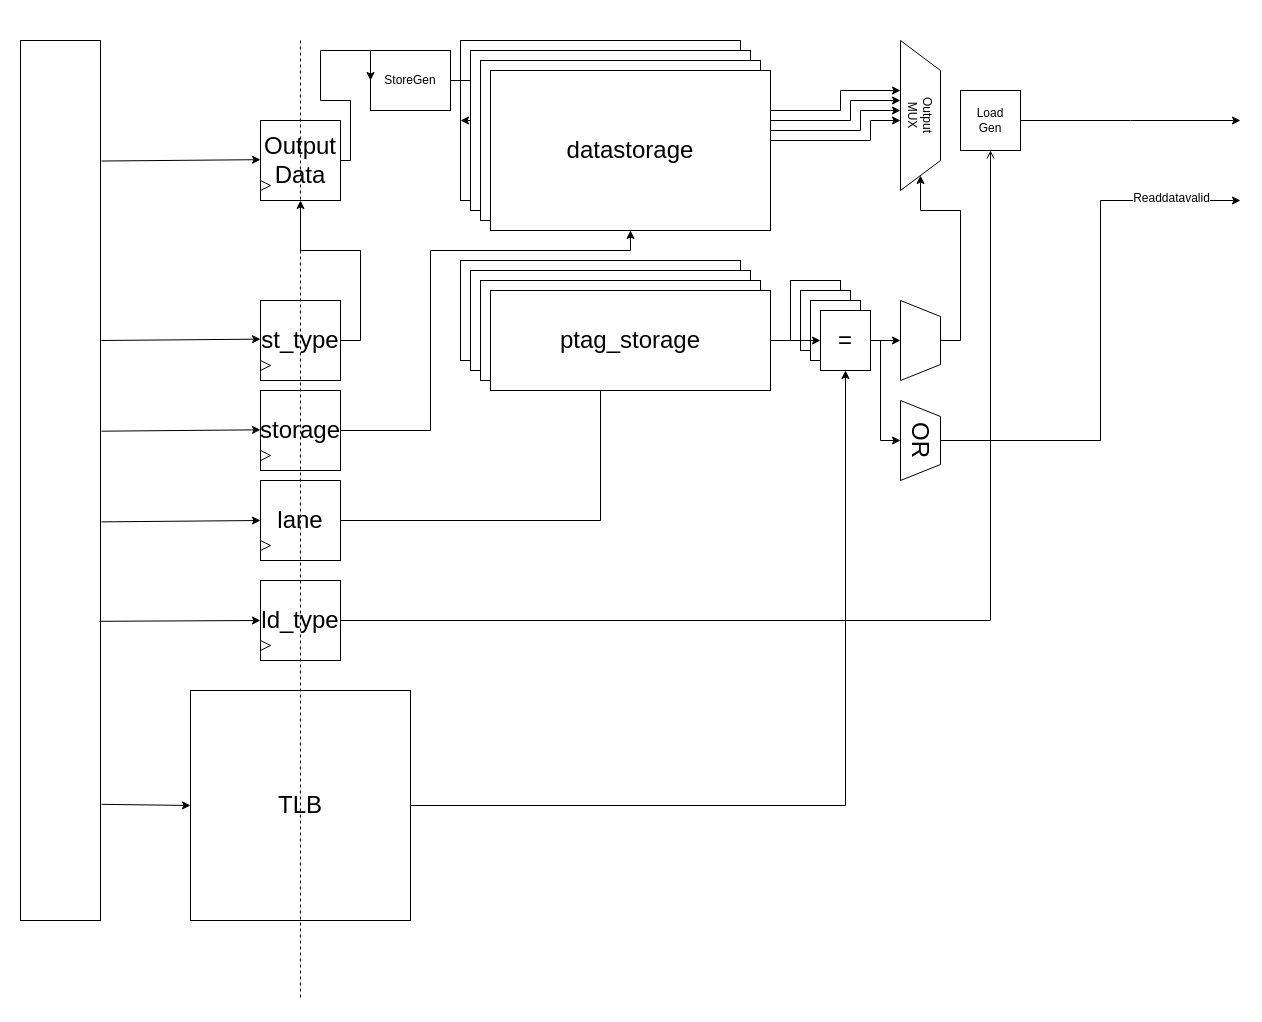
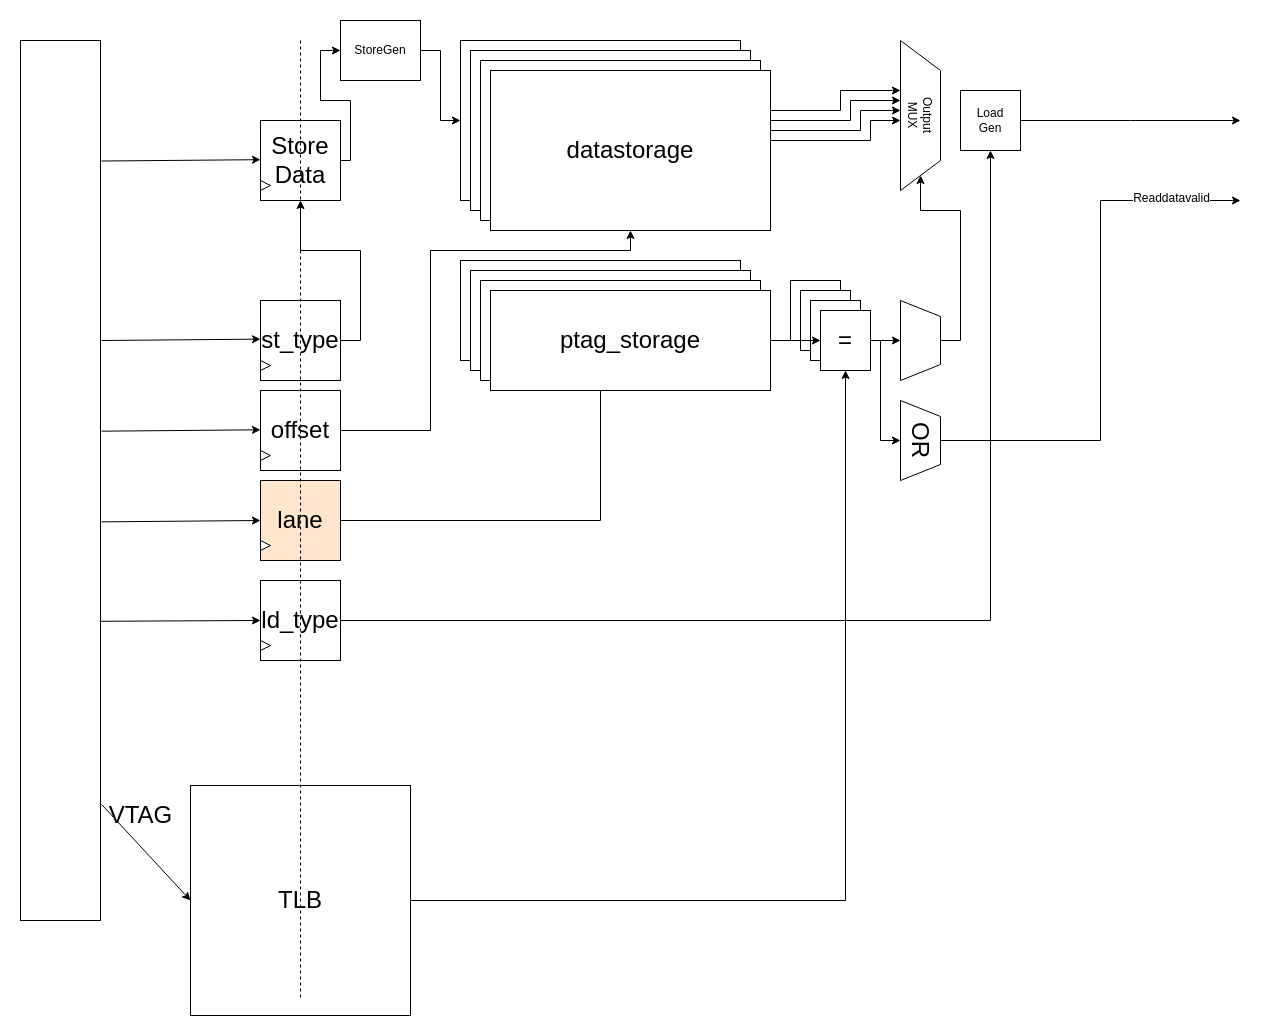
  <mxCell id="0" />
  <mxCell id="1" parent="0" />
  <mxCell id="2" value="" style="rounded=0;whiteSpace=wrap;html=1;" vertex="1" parent="1"><mxGeometry x="20" y="40" width="80" height="880" as="geometry" /></mxCell>
  <mxCell id="3" value="&lt;font style=&quot;font-size: 24px&quot;&gt;ptag_storage&lt;/font&gt;" style="rounded=0;whiteSpace=wrap;html=1;" vertex="1" parent="1"><mxGeometry x="460" y="260" width="280" height="100" as="geometry" /></mxCell>
  <mxCell id="4" value="&lt;font style=&quot;font-size: 24px&quot;&gt;datastorage&lt;/font&gt;" style="rounded=0;whiteSpace=wrap;html=1;" vertex="1" parent="1"><mxGeometry x="460" y="40" width="280" height="160" as="geometry" /></mxCell>
  <mxCell id="5" value="" style="group;fontSize=24;" vertex="1" connectable="0" parent="1"><mxGeometry x="260" y="390" width="80" height="80" as="geometry" /></mxCell>
- <mxCell id="6" value="storage" style="rounded=0;whiteSpace=wrap;html=1;fontSize=24;" vertex="1" parent="5"><mxGeometry width="80" height="80" as="geometry" /></mxCell>
+ <mxCell id="6" value="offset" style="rounded=0;whiteSpace=wrap;html=1;fontSize=24;" vertex="1" parent="5"><mxGeometry width="80" height="80" as="geometry" /></mxCell>
  <mxCell id="7" value="" style="triangle;whiteSpace=wrap;html=1;fontSize=24;" vertex="1" parent="5"><mxGeometry y="60" width="10" height="10" as="geometry" /></mxCell>
  <mxCell id="8" value="" style="group;fontSize=24;" vertex="1" connectable="0" parent="1"><mxGeometry x="260" y="480" width="80" height="80" as="geometry" /></mxCell>
- <mxCell id="9" value="lane" style="rounded=0;whiteSpace=wrap;html=1;fontSize=24;" vertex="1" parent="8"><mxGeometry width="80" height="80" as="geometry" /></mxCell>
+ <mxCell id="9" value="lane" style="rounded=0;whiteSpace=wrap;html=1;fontSize=24;fillColor=#ffe6cc;" vertex="1" parent="8"><mxGeometry width="80" height="80" as="geometry" /></mxCell>
  <mxCell id="10" value="" style="triangle;whiteSpace=wrap;html=1;fontSize=24;" vertex="1" parent="8"><mxGeometry y="60" width="10" height="10" as="geometry" /></mxCell>
  <mxCell id="11" style="edgeStyle=orthogonalEdgeStyle;rounded=0;orthogonalLoop=1;jettySize=auto;html=1;exitX=1;exitY=0.5;exitDx=0;exitDy=0;fontSize=24;entryX=0.5;entryY=1;entryDx=0;entryDy=0;" edge="1" parent="1" source="6" target="19"><mxGeometry relative="1" as="geometry"><mxPoint x="420" y="250" as="targetPoint" /><Array as="points"><mxPoint x="430" y="430" /><mxPoint x="430" y="250" /><mxPoint x="630" y="250" /></Array></mxGeometry></mxCell>
  <mxCell id="12" style="edgeStyle=orthogonalEdgeStyle;rounded=0;orthogonalLoop=1;jettySize=auto;html=1;exitX=1;exitY=0.5;exitDx=0;exitDy=0;entryX=0.5;entryY=1;entryDx=0;entryDy=0;fontSize=24;" edge="1" parent="1" source="9" target="3"><mxGeometry relative="1" as="geometry" /></mxCell>
  <mxCell id="13" style="edgeStyle=orthogonalEdgeStyle;rounded=0;orthogonalLoop=1;jettySize=auto;html=1;exitX=1;exitY=0.5;exitDx=0;exitDy=0;entryX=0.5;entryY=1;entryDx=0;entryDy=0;fontSize=12;" edge="1" parent="1" source="14" target="32"><mxGeometry relative="1" as="geometry" /></mxCell>
- <mxCell id="14" value="&lt;font style=&quot;font-size: 24px&quot;&gt;TLB&lt;/font&gt;" style="rounded=0;whiteSpace=wrap;html=1;" vertex="1" parent="1"><mxGeometry x="190" y="690" width="220" height="230" as="geometry" /></mxCell>
+ <mxCell id="14" value="&lt;font style=&quot;font-size: 24px&quot;&gt;TLB&lt;/font&gt;" style="rounded=0;whiteSpace=wrap;html=1;" vertex="1" parent="1"><mxGeometry x="190" y="785" width="220" height="230" as="geometry" /></mxCell>
  <mxCell id="15" value="" style="endArrow=classic;html=1;fontSize=24;exitX=1.013;exitY=0.868;exitDx=0;exitDy=0;exitPerimeter=0;entryX=0;entryY=0.5;entryDx=0;entryDy=0;" edge="1" parent="1" source="2" target="14"><mxGeometry width="50" height="50" relative="1" as="geometry"><mxPoint x="110" y="810" as="sourcePoint" /><mxPoint x="160" y="760" as="targetPoint" /></mxGeometry></mxCell>
+ <mxCell id="16" value="VTAG" style="text;html=1;align=center;verticalAlign=middle;resizable=0;points=[];autosize=1;fontSize=24;" vertex="1" parent="1"><mxGeometry x="100" y="800" width="80" height="30" as="geometry" /></mxCell>
  <mxCell id="17" value="&lt;font style=&quot;font-size: 24px&quot;&gt;datastorage&lt;/font&gt;" style="rounded=0;whiteSpace=wrap;html=1;" vertex="1" parent="1"><mxGeometry x="470" y="50" width="280" height="160" as="geometry" /></mxCell>
  <mxCell id="18" value="&lt;font style=&quot;font-size: 24px&quot;&gt;datastorage&lt;/font&gt;" style="rounded=0;whiteSpace=wrap;html=1;" vertex="1" parent="1"><mxGeometry x="480" y="60" width="280" height="160" as="geometry" /></mxCell>
  <mxCell id="19" value="&lt;font style=&quot;font-size: 24px&quot;&gt;datastorage&lt;/font&gt;" style="rounded=0;whiteSpace=wrap;html=1;" vertex="1" parent="1"><mxGeometry x="490" y="70" width="280" height="160" as="geometry" /></mxCell>
  <mxCell id="20" value="&lt;font style=&quot;font-size: 24px&quot;&gt;ptag_storage&lt;/font&gt;" style="rounded=0;whiteSpace=wrap;html=1;" vertex="1" parent="1"><mxGeometry x="470" y="270" width="280" height="100" as="geometry" /></mxCell>
  <mxCell id="21" value="&lt;font style=&quot;font-size: 24px&quot;&gt;ptag_storage&lt;/font&gt;" style="rounded=0;whiteSpace=wrap;html=1;" vertex="1" parent="1"><mxGeometry x="480" y="280" width="280" height="100" as="geometry" /></mxCell>
  <mxCell id="22" value="&lt;font style=&quot;font-size: 24px&quot;&gt;ptag_storage&lt;/font&gt;" style="rounded=0;whiteSpace=wrap;html=1;" vertex="1" parent="1"><mxGeometry x="490" y="290" width="280" height="100" as="geometry" /></mxCell>
  <mxCell id="23" value="Output&#10;MUX" style="shape=trapezoid;perimeter=trapezoidPerimeter;fontSize=12;rotation=90;whiteSpace=wrap;" vertex="1" parent="1"><mxGeometry x="845" y="95" width="150" height="40" as="geometry" /></mxCell>
  <mxCell id="24" style="edgeStyle=orthogonalEdgeStyle;rounded=0;orthogonalLoop=1;jettySize=auto;html=1;exitX=1;exitY=0.25;exitDx=0;exitDy=0;entryX=0.25;entryY=1;entryDx=0;entryDy=0;fontSize=24;" edge="1" parent="1"><mxGeometry relative="1" as="geometry"><mxPoint x="770" y="120" as="sourcePoint" /><mxPoint x="900" y="100" as="targetPoint" /><Array as="points"><mxPoint x="850" y="120" /><mxPoint x="850" y="100" /></Array></mxGeometry></mxCell>
  <mxCell id="25" style="edgeStyle=orthogonalEdgeStyle;rounded=0;orthogonalLoop=1;jettySize=auto;html=1;exitX=1;exitY=0.25;exitDx=0;exitDy=0;entryX=0.25;entryY=1;entryDx=0;entryDy=0;fontSize=24;" edge="1" parent="1"><mxGeometry relative="1" as="geometry"><mxPoint x="770" y="130" as="sourcePoint" /><mxPoint x="900" y="110" as="targetPoint" /><Array as="points"><mxPoint x="860" y="130" /><mxPoint x="860" y="110" /></Array></mxGeometry></mxCell>
  <mxCell id="26" style="edgeStyle=orthogonalEdgeStyle;rounded=0;orthogonalLoop=1;jettySize=auto;html=1;exitX=1;exitY=0.25;exitDx=0;exitDy=0;entryX=0.25;entryY=1;entryDx=0;entryDy=0;fontSize=24;" edge="1" parent="1"><mxGeometry relative="1" as="geometry"><mxPoint x="770" y="140" as="sourcePoint" /><mxPoint x="900" y="120" as="targetPoint" /><Array as="points"><mxPoint x="870" y="140" /><mxPoint x="870" y="120" /></Array></mxGeometry></mxCell>
  <mxCell id="27" value="=" style="rounded=0;whiteSpace=wrap;html=1;fontSize=24;" vertex="1" parent="1"><mxGeometry x="790" y="280" width="50" height="60" as="geometry" /></mxCell>
  <mxCell id="28" value="=" style="rounded=0;whiteSpace=wrap;html=1;fontSize=24;" vertex="1" parent="1"><mxGeometry x="800" y="290" width="50" height="60" as="geometry" /></mxCell>
  <mxCell id="29" value="=" style="rounded=0;whiteSpace=wrap;html=1;fontSize=24;" vertex="1" parent="1"><mxGeometry x="810" y="300" width="50" height="60" as="geometry" /></mxCell>
  <mxCell id="30" style="edgeStyle=orthogonalEdgeStyle;rounded=0;orthogonalLoop=1;jettySize=auto;html=1;exitX=1;exitY=0.5;exitDx=0;exitDy=0;entryX=0.5;entryY=1;entryDx=0;entryDy=0;fontSize=24;" edge="1" parent="1" source="32" target="34"><mxGeometry relative="1" as="geometry" /></mxCell>
  <mxCell id="31" style="edgeStyle=orthogonalEdgeStyle;rounded=0;orthogonalLoop=1;jettySize=auto;html=1;exitX=1;exitY=0.5;exitDx=0;exitDy=0;entryX=0.5;entryY=1;entryDx=0;entryDy=0;fontSize=12;" edge="1" parent="1" source="32" target="37"><mxGeometry relative="1" as="geometry"><Array as="points"><mxPoint x="880" y="340" /><mxPoint x="880" y="440" /></Array></mxGeometry></mxCell>
  <mxCell id="32" value="=" style="rounded=0;whiteSpace=wrap;html=1;fontSize=24;" vertex="1" parent="1"><mxGeometry x="820" y="310" width="50" height="60" as="geometry" /></mxCell>
  <mxCell id="33" style="edgeStyle=orthogonalEdgeStyle;rounded=0;orthogonalLoop=1;jettySize=auto;html=1;exitX=0.5;exitY=0;exitDx=0;exitDy=0;entryX=1;entryY=0.5;entryDx=0;entryDy=0;fontSize=24;" edge="1" parent="1" source="34" target="23"><mxGeometry relative="1" as="geometry"><Array as="points"><mxPoint x="960" y="340" /><mxPoint x="960" y="210" /><mxPoint x="920" y="210" /></Array></mxGeometry></mxCell>
  <mxCell id="34" value="" style="shape=trapezoid;perimeter=trapezoidPerimeter;whiteSpace=wrap;html=1;fontSize=24;rotation=90;" vertex="1" parent="1"><mxGeometry x="880" y="320" width="80" height="40" as="geometry" /></mxCell>
  <mxCell id="35" style="edgeStyle=orthogonalEdgeStyle;rounded=0;orthogonalLoop=1;jettySize=auto;html=1;exitX=0.5;exitY=0;exitDx=0;exitDy=0;fontSize=12;" edge="1" parent="1" source="37"><mxGeometry relative="1" as="geometry"><mxPoint x="1240" y="200" as="targetPoint" /><Array as="points"><mxPoint x="1100" y="440" /><mxPoint x="1100" y="200" /></Array></mxGeometry></mxCell>
  <mxCell id="36" value="Readdatavalid" style="text;html=1;align=center;verticalAlign=middle;resizable=0;points=[];labelBackgroundColor=#ffffff;fontSize=12;" vertex="1" connectable="0" parent="35"><mxGeometry x="0.656" y="3" relative="1" as="geometry"><mxPoint x="23" as="offset" /></mxGeometry></mxCell>
  <mxCell id="37" value="OR" style="shape=trapezoid;perimeter=trapezoidPerimeter;whiteSpace=wrap;html=1;fontSize=24;rotation=90;" vertex="1" parent="1"><mxGeometry x="880" y="420" width="80" height="40" as="geometry" /></mxCell>
  <mxCell id="38" style="edgeStyle=orthogonalEdgeStyle;rounded=0;orthogonalLoop=1;jettySize=auto;html=1;exitX=1;exitY=0.5;exitDx=0;exitDy=0;entryX=0;entryY=0.5;entryDx=0;entryDy=0;fontSize=12;" edge="1" parent="1" source="39" target="4"><mxGeometry relative="1" as="geometry" /></mxCell>
- <mxCell id="39" value="StoreGen" style="rounded=0;whiteSpace=wrap;html=1;labelBackgroundColor=#ffffff;fontSize=12;" vertex="1" parent="1"><mxGeometry x="370" y="50" width="80" height="60" as="geometry" /></mxCell>
+ <mxCell id="39" value="StoreGen" style="rounded=0;whiteSpace=wrap;html=1;labelBackgroundColor=#ffffff;fontSize=12;" vertex="1" parent="1"><mxGeometry x="340" y="20" width="80" height="60" as="geometry" /></mxCell>
  <mxCell id="40" value="" style="group;fontSize=24;" vertex="1" connectable="0" parent="1"><mxGeometry x="260" y="300" width="80" height="80" as="geometry" /></mxCell>
  <mxCell id="41" value="st_type" style="rounded=0;whiteSpace=wrap;html=1;fontSize=24;" vertex="1" parent="40"><mxGeometry width="80" height="80" as="geometry" /></mxCell>
  <mxCell id="42" value="" style="triangle;whiteSpace=wrap;html=1;fontSize=24;" vertex="1" parent="40"><mxGeometry y="60" width="10" height="10" as="geometry" /></mxCell>
  <mxCell id="43" value="" style="group;fontSize=24;" vertex="1" connectable="0" parent="1"><mxGeometry x="260" y="580" width="80" height="80" as="geometry" /></mxCell>
  <mxCell id="44" value="ld_type" style="rounded=0;whiteSpace=wrap;html=1;fontSize=24;" vertex="1" parent="43"><mxGeometry width="80" height="80" as="geometry" /></mxCell>
  <mxCell id="45" value="" style="triangle;whiteSpace=wrap;html=1;fontSize=24;" vertex="1" parent="43"><mxGeometry y="60" width="10" height="10" as="geometry" /></mxCell>
  <mxCell id="46" style="edgeStyle=orthogonalEdgeStyle;rounded=0;orthogonalLoop=1;jettySize=auto;html=1;exitX=1;exitY=0.5;exitDx=0;exitDy=0;fontSize=12;" edge="1" parent="1" source="41" target="48"><mxGeometry relative="1" as="geometry" /></mxCell>
  <mxCell id="47" value="" style="group;fontSize=24;" vertex="1" connectable="0" parent="1"><mxGeometry x="260" y="120" width="80" height="80" as="geometry" /></mxCell>
- <mxCell id="48" value="Output&lt;br&gt;Data" style="rounded=0;whiteSpace=wrap;html=1;fontSize=24;" vertex="1" parent="47"><mxGeometry width="80" height="80" as="geometry" /></mxCell>
+ <mxCell id="48" value="Store&lt;br&gt;Data" style="rounded=0;whiteSpace=wrap;html=1;fontSize=24;" vertex="1" parent="47"><mxGeometry width="80" height="80" as="geometry" /></mxCell>
  <mxCell id="49" value="" style="triangle;whiteSpace=wrap;html=1;fontSize=24;" vertex="1" parent="47"><mxGeometry y="60" width="10" height="10" as="geometry" /></mxCell>
  <mxCell id="50" style="edgeStyle=orthogonalEdgeStyle;rounded=0;orthogonalLoop=1;jettySize=auto;html=1;exitX=1;exitY=0.5;exitDx=0;exitDy=0;entryX=0;entryY=0.5;entryDx=0;entryDy=0;fontSize=12;" edge="1" parent="1" source="48" target="39"><mxGeometry relative="1" as="geometry"><Array as="points"><mxPoint x="350" y="160" /><mxPoint x="350" y="100" /><mxPoint x="320" y="100" /><mxPoint x="320" y="50" /></Array></mxGeometry></mxCell>
  <mxCell id="51" style="edgeStyle=orthogonalEdgeStyle;rounded=0;orthogonalLoop=1;jettySize=auto;html=1;exitX=1;exitY=0.5;exitDx=0;exitDy=0;fontSize=12;" edge="1" parent="1" source="52"><mxGeometry relative="1" as="geometry"><mxPoint x="1240" y="120" as="targetPoint" /></mxGeometry></mxCell>
  <mxCell id="52" value="Load&lt;br&gt;Gen" style="rounded=0;whiteSpace=wrap;html=1;labelBackgroundColor=#ffffff;fontSize=12;" vertex="1" parent="1"><mxGeometry x="960" y="90" width="60" height="60" as="geometry" /></mxCell>
- <mxCell id="53" style="edgeStyle=orthogonalEdgeStyle;rounded=0;orthogonalLoop=1;jettySize=auto;html=1;exitX=1;exitY=0.5;exitDx=0;exitDy=0;entryX=0.5;entryY=1;entryDx=0;entryDy=0;fontSize=12;endArrow=open;" edge="1" parent="1" source="44" target="52"><mxGeometry relative="1" as="geometry"><Array as="points"><mxPoint x="990" y="620" /></Array></mxGeometry></mxCell>
+ <mxCell id="53" style="edgeStyle=orthogonalEdgeStyle;rounded=0;orthogonalLoop=1;jettySize=auto;html=1;exitX=1;exitY=0.5;exitDx=0;exitDy=0;entryX=0.5;entryY=1;entryDx=0;entryDy=0;fontSize=12;" edge="1" parent="1" source="44" target="52"><mxGeometry relative="1" as="geometry"><Array as="points"><mxPoint x="990" y="620" /></Array></mxGeometry></mxCell>
  <mxCell id="54" style="edgeStyle=orthogonalEdgeStyle;rounded=0;orthogonalLoop=1;jettySize=auto;html=1;exitX=1;exitY=0.25;exitDx=0;exitDy=0;entryX=0.25;entryY=1;entryDx=0;entryDy=0;fontSize=24;" edge="1" parent="1"><mxGeometry relative="1" as="geometry"><mxPoint x="770" y="110" as="sourcePoint" /><mxPoint x="900" y="90" as="targetPoint" /><Array as="points"><mxPoint x="840" y="110" /><mxPoint x="840" y="90" /></Array></mxGeometry></mxCell>
  <mxCell id="55" style="edgeStyle=orthogonalEdgeStyle;rounded=0;orthogonalLoop=1;jettySize=auto;html=1;exitX=1;exitY=0.5;exitDx=0;exitDy=0;entryX=0;entryY=0.5;entryDx=0;entryDy=0;fontSize=12;" edge="1" parent="1" source="22" target="32"><mxGeometry relative="1" as="geometry" /></mxCell>
  <mxCell id="56" value="" style="endArrow=none;dashed=1;html=1;fontSize=12;" edge="1" parent="1"><mxGeometry width="50" height="50" relative="1" as="geometry"><mxPoint x="300" y="40" as="sourcePoint" /><mxPoint x="300" y="1000" as="targetPoint" /></mxGeometry></mxCell>
  <mxCell id="57" value="" style="endArrow=classic;html=1;fontSize=12;entryX=0;entryY=0.5;entryDx=0;entryDy=0;exitX=1.013;exitY=0.547;exitDx=0;exitDy=0;exitPerimeter=0;" edge="1" parent="1" source="2" target="9"><mxGeometry width="50" height="50" relative="1" as="geometry"><mxPoint x="160" y="540" as="sourcePoint" /><mxPoint x="210" y="490" as="targetPoint" /></mxGeometry></mxCell>
  <mxCell id="58" value="" style="endArrow=classic;html=1;fontSize=12;entryX=0;entryY=0.5;entryDx=0;entryDy=0;exitX=1.013;exitY=0.547;exitDx=0;exitDy=0;exitPerimeter=0;" edge="1" parent="1"><mxGeometry width="50" height="50" relative="1" as="geometry"><mxPoint x="101.04" y="430.68" as="sourcePoint" /><mxPoint x="260" y="429.32" as="targetPoint" /></mxGeometry></mxCell>
  <mxCell id="59" value="" style="endArrow=classic;html=1;fontSize=12;entryX=0;entryY=0.5;entryDx=0;entryDy=0;exitX=1.013;exitY=0.547;exitDx=0;exitDy=0;exitPerimeter=0;" edge="1" parent="1"><mxGeometry width="50" height="50" relative="1" as="geometry"><mxPoint x="101.04" y="340" as="sourcePoint" /><mxPoint x="260" y="338.64" as="targetPoint" /></mxGeometry></mxCell>
  <mxCell id="60" value="" style="endArrow=classic;html=1;fontSize=12;entryX=0;entryY=0.5;entryDx=0;entryDy=0;exitX=1.013;exitY=0.547;exitDx=0;exitDy=0;exitPerimeter=0;" edge="1" parent="1"><mxGeometry width="50" height="50" relative="1" as="geometry"><mxPoint x="101.04" y="160.53" as="sourcePoint" /><mxPoint x="260" y="159.17" as="targetPoint" /></mxGeometry></mxCell>
  <mxCell id="61" value="" style="endArrow=classic;html=1;entryX=0;entryY=0.5;entryDx=0;entryDy=0;exitX=0.988;exitY=0.66;exitDx=0;exitDy=0;exitPerimeter=0;" edge="1" parent="1" source="2" target="44"><mxGeometry width="50" height="50" relative="1" as="geometry"><mxPoint x="110" y="600" as="sourcePoint" /><mxPoint x="220" y="590" as="targetPoint" /></mxGeometry></mxCell>
